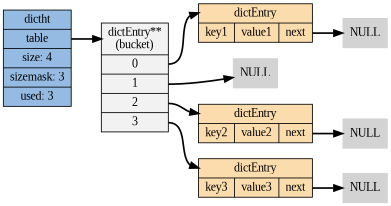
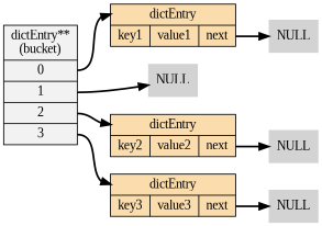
  digraph {
    rankdir=LR
    fontname="Liberation Serif"
    node [shape=record style=filled fontname="Liberation Serif"]
    edge [style=bold tailport=next fontname="Liberation Serif"]
-   n1 [fillcolor="#95BBE3" label="<dictht>dictht | <table> table | size: 4 | sizemask: 3 | used: 3"]
    n2 [fillcolor="#F2F2F2" label="<head>dictEntry**\n(bucket) |<table0> 0 |<table1> 1 |<table2> 2 |<table3> 3 "]
    n3 [fillcolor="#FADCAD" label="<head>dictEntry |{key1 | value1 |<next> next}"]
    n4 [fillcolor="#FADCAD" label="<head>dictEntry |{key2 | value2 |<next> next}"]
    n5 [fillcolor="#FADCAD" label="<head>dictEntry |{key3 | value3 |<next> next}"]
    n6 [label=NULL shape=plaintext]
    n7 [label=NULL shape=plaintext]
    n8 [label=NULL shape=plaintext]
    n9 [label=NULL shape=plaintext]
-   n1 -> n2 [headport=head tailport=table]
    n2 -> n3 [headport=head tailport=table0]
    n2 -> n4 [headport=head tailport=table2]
    n2 -> n5 [headport=head tailport=table3]
    n2 -> n6 [tailport=table1]
    n3 -> n7
    n4 -> n8
    n5 -> n9
  }
